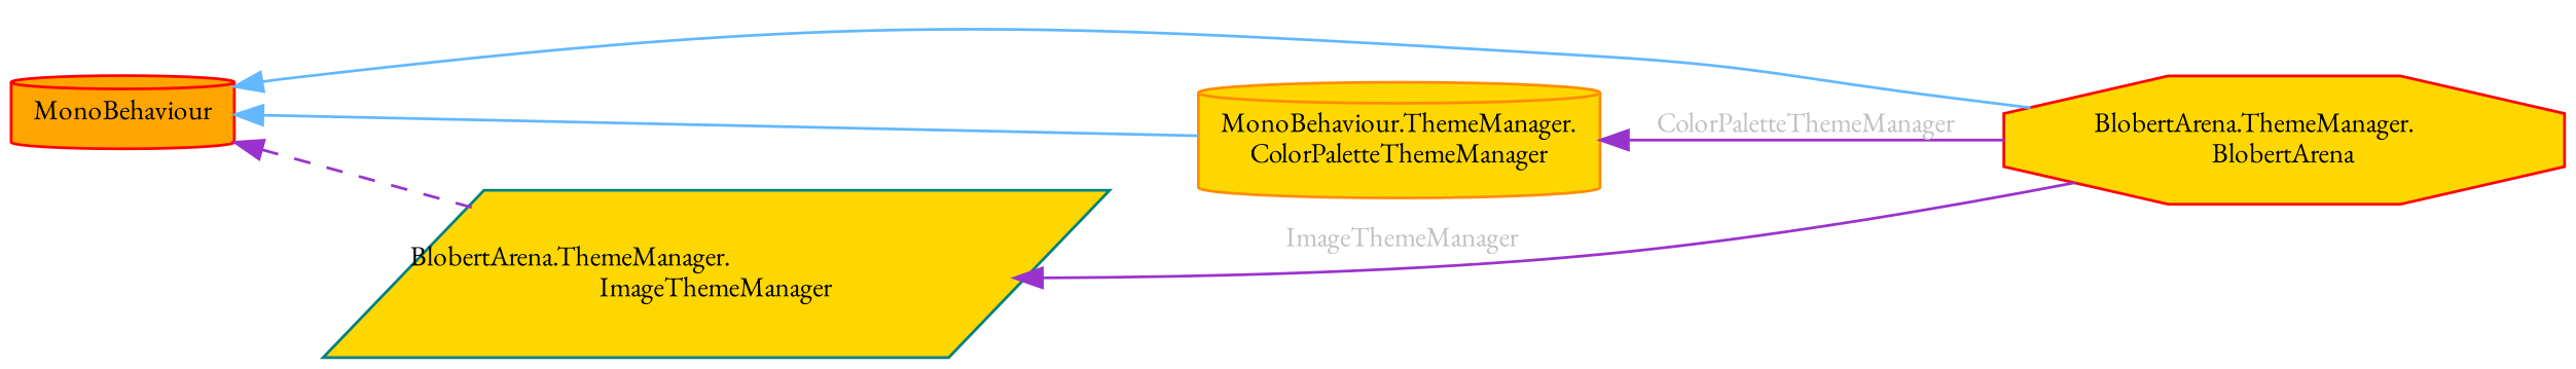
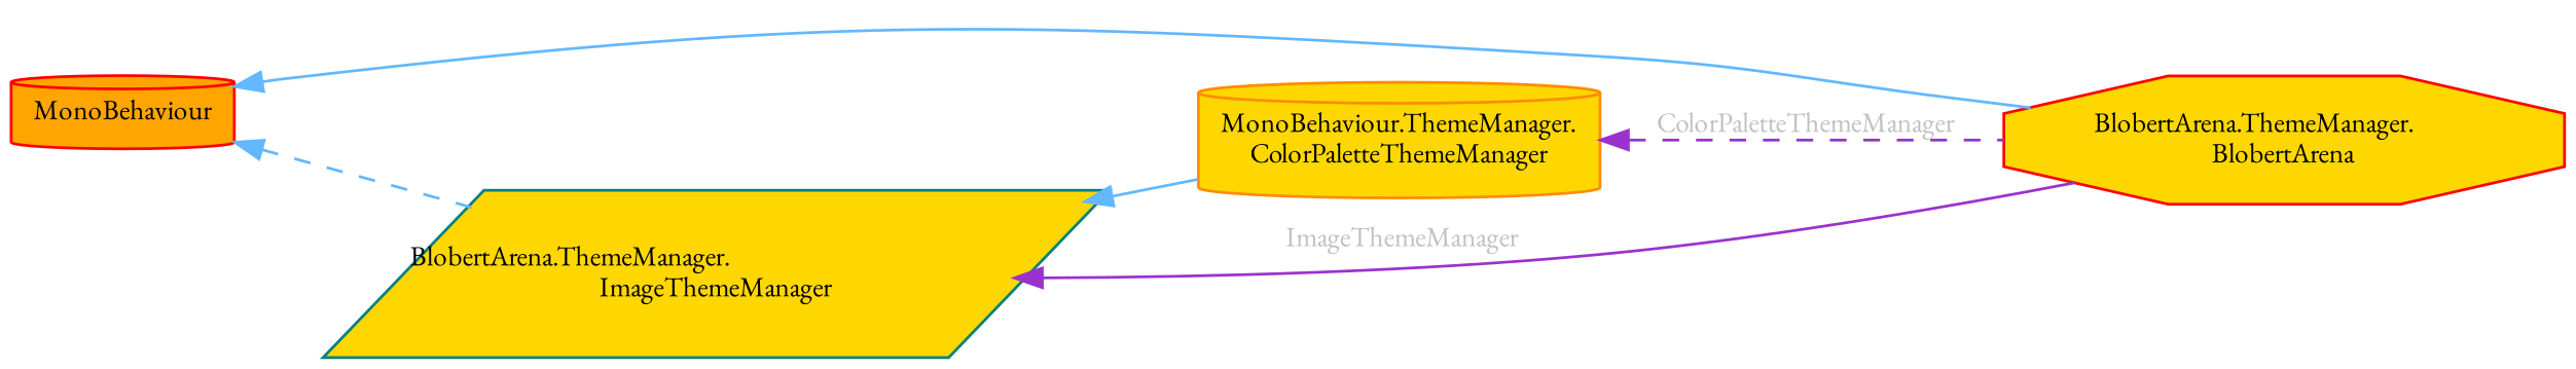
  digraph {
    fontname="EB Garamond"
    rankdir=LR
    node [color=red fillcolor=gold fontname="EB Garamond" fontsize=10 shape=cylinder style=filled]
    edge [color=steelblue1 dir=back fontname="EB Garamond" fontsize=10 labelfontname=Helvetica labelfontsize=10 style=solid]
    n1 [fontcolor=black height=0.2 label="BlobertArena.ThemeManager.\lBlobertArena" shape=octagon width=0.4]
    n2 [fillcolor=orange height=0.2 label=MonoBehaviour width=0.4]
    n3 [color=darkorange height=0.2 label="MonoBehaviour.ThemeManager.\lColorPaletteThemeManager" width=0.4]
    n4 [color=teal height=0.2 label="BlobertArena.ThemeManager.\lImageThemeManager" shape=parallelogram width=0.4]
    n2 -> n1
-   n2 -> n3
-   n2 -> n4 [color=darkorchid3 style=dashed]
-   n3 -> n1 [color=darkorchid3 fontcolor=grey label=" ColorPaletteThemeManager"]
+   n4 -> n3
+   n2 -> n4 [style=dashed]
+   n3 -> n1 [color=darkorchid3 fontcolor=grey label=" ColorPaletteThemeManager" style=dashed]
    n4 -> n1 [color=darkorchid3 fontcolor=grey label=" ImageThemeManager"]
  }
